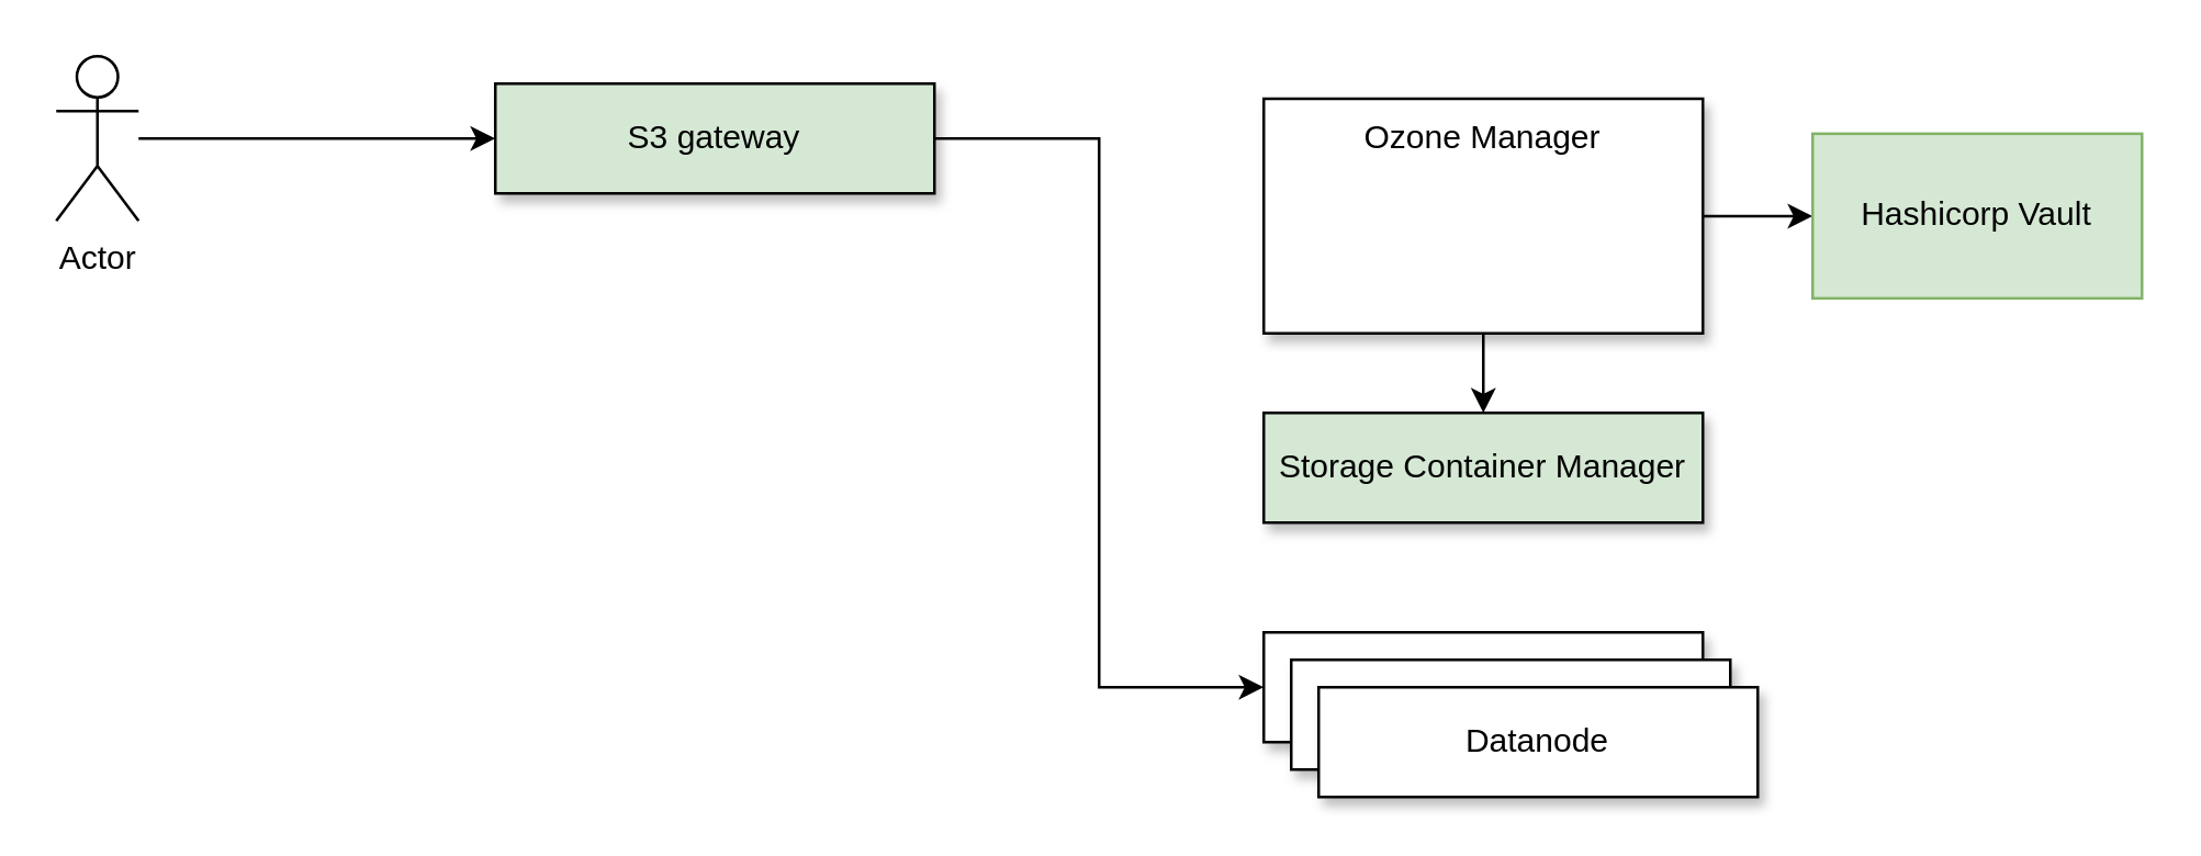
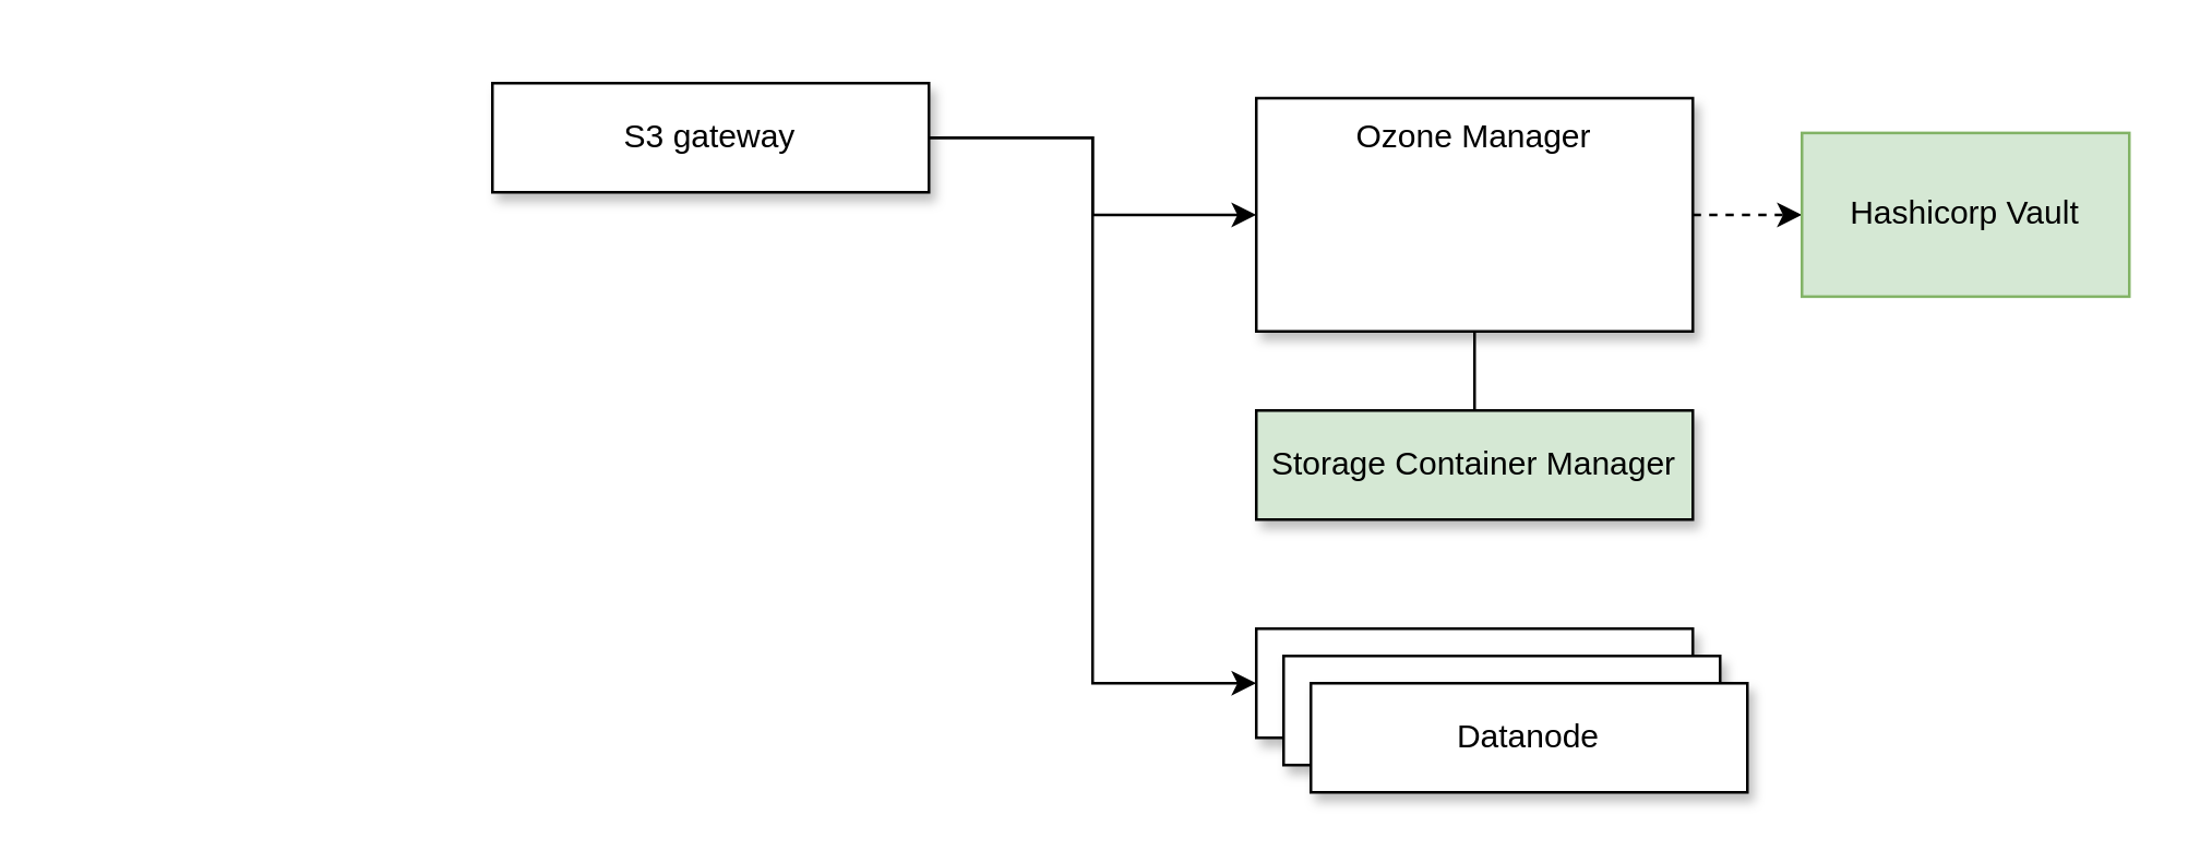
  <mxCell id="0" />
  <mxCell id="1" parent="0" />
+ <mxCell id="2" style="edgeStyle=orthogonalEdgeStyle;rounded=0;orthogonalLoop=1;jettySize=auto;html=1;" parent="1" source="4" target="9" edge="1"><mxGeometry relative="1" as="geometry" /></mxCell>
  <mxCell id="3" style="edgeStyle=orthogonalEdgeStyle;rounded=0;orthogonalLoop=1;jettySize=auto;html=1;entryX=0;entryY=0.5;entryDx=0;entryDy=0;" parent="1" source="4" target="11" edge="1"><mxGeometry relative="1" as="geometry" /></mxCell>
- <mxCell id="4" value="S3 gateway" style="rounded=0;whiteSpace=wrap;html=1;shadow=1;fillColor=#d5e8d4;" parent="1" vertex="1"><mxGeometry x="180" y="30" width="160" height="40" as="geometry" /></mxCell>
- <mxCell id="5" style="edgeStyle=orthogonalEdgeStyle;rounded=0;orthogonalLoop=1;jettySize=auto;html=1;" parent="1" source="6" target="4" edge="1"><mxGeometry relative="1" as="geometry" /></mxCell>
- <mxCell id="6" value="Actor" style="shape=umlActor;verticalLabelPosition=bottom;verticalAlign=top;html=1;outlineConnect=0;" parent="1" vertex="1"><mxGeometry x="20" y="20" width="30" height="60" as="geometry" /></mxCell>
- <mxCell id="7" style="edgeStyle=orthogonalEdgeStyle;rounded=0;orthogonalLoop=1;jettySize=auto;html=1;entryX=0.5;entryY=0;entryDx=0;entryDy=0;" parent="1" source="9" target="10" edge="1"><mxGeometry relative="1" as="geometry" /></mxCell>
- <mxCell id="8" value="" style="edgeStyle=orthogonalEdgeStyle;rounded=0;orthogonalLoop=1;jettySize=auto;html=1;" edge="1" parent="1" source="9" target="14"><mxGeometry relative="1" as="geometry" /></mxCell>
+ <mxCell id="4" value="S3 gateway" style="rounded=0;whiteSpace=wrap;html=1;shadow=1;" parent="1" vertex="1"><mxGeometry x="180" y="30" width="160" height="40" as="geometry" /></mxCell>
+ <mxCell id="7" style="edgeStyle=orthogonalEdgeStyle;rounded=0;orthogonalLoop=1;jettySize=auto;html=1;entryX=0.5;entryY=0;entryDx=0;entryDy=0;endArrow=none;" parent="1" source="9" target="10" edge="1"><mxGeometry relative="1" as="geometry" /></mxCell>
+ <mxCell id="8" value="" style="edgeStyle=orthogonalEdgeStyle;rounded=0;orthogonalLoop=1;jettySize=auto;html=1;dashed=1;" edge="1" parent="1" source="9" target="14"><mxGeometry relative="1" as="geometry" /></mxCell>
  <mxCell id="9" value="Ozone Manager" style="rounded=0;whiteSpace=wrap;html=1;verticalAlign=top;shadow=1;" parent="1" vertex="1"><mxGeometry x="460" y="35.5" width="160" height="85.5" as="geometry" /></mxCell>
  <mxCell id="10" value="Storage Container Manager" style="rounded=0;whiteSpace=wrap;html=1;shadow=1;fillColor=#d5e8d4;" parent="1" vertex="1"><mxGeometry x="460" y="150" width="160" height="40" as="geometry" /></mxCell>
  <mxCell id="11" value="Datanode" style="rounded=0;whiteSpace=wrap;html=1;shadow=1;" parent="1" vertex="1"><mxGeometry x="460" y="230" width="160" height="40" as="geometry" /></mxCell>
  <mxCell id="12" value="Datanode" style="rounded=0;whiteSpace=wrap;html=1;shadow=1;" parent="1" vertex="1"><mxGeometry x="470" y="240" width="160" height="40" as="geometry" /></mxCell>
  <mxCell id="13" value="Datanode" style="rounded=0;whiteSpace=wrap;html=1;shadow=1;" parent="1" vertex="1"><mxGeometry x="480" y="250" width="160" height="40" as="geometry" /></mxCell>
  <mxCell id="14" value="Hashicorp Vault" style="rounded=0;whiteSpace=wrap;html=1;fillColor=#d5e8d4;strokeColor=#82b366;" vertex="1" parent="1"><mxGeometry x="660" y="48.25" width="120" height="60" as="geometry" /></mxCell>
